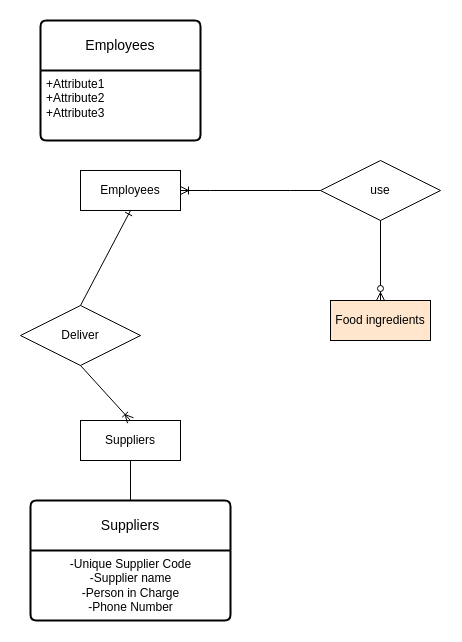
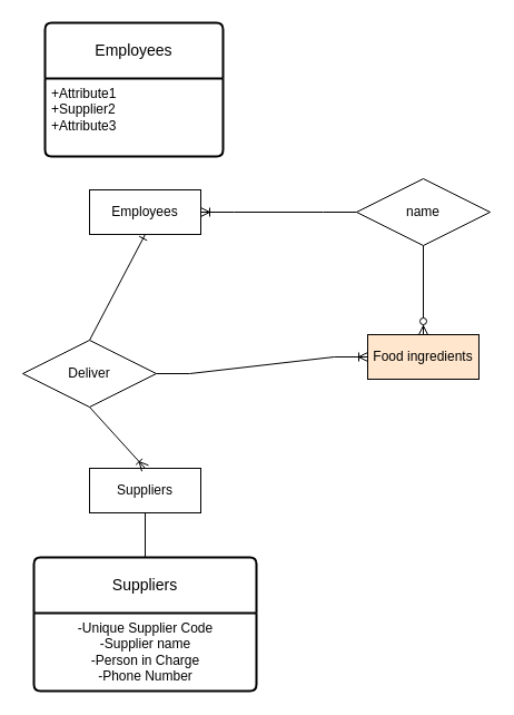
  <mxCell id="0" />
  <mxCell id="1" parent="0" />
  <mxCell id="2" value="Employees" style="whiteSpace=wrap;html=1;align=center;" vertex="1" parent="1"><mxGeometry x="80" y="170" width="100" height="40" as="geometry" /></mxCell>
  <mxCell id="3" value="Suppliers" style="whiteSpace=wrap;html=1;align=center;" vertex="1" parent="1"><mxGeometry x="80" y="420" width="100" height="40" as="geometry" /></mxCell>
  <mxCell id="4" value="Food ingredients" style="whiteSpace=wrap;html=1;align=center;fillColor=#ffe6cc;" vertex="1" parent="1"><mxGeometry x="330" y="300" width="100" height="40" as="geometry" /></mxCell>
  <mxCell id="5" value="Deliver" style="shape=rhombus;perimeter=rhombusPerimeter;whiteSpace=wrap;html=1;align=center;" vertex="1" parent="1"><mxGeometry x="20" y="305" width="120" height="60" as="geometry" /></mxCell>
  <mxCell id="6" value="" style="fontSize=12;html=1;endArrow=ERone;endFill=1;rounded=0;exitX=0.5;exitY=0;exitDx=0;exitDy=0;entryX=0.5;entryY=1;entryDx=0;entryDy=0;" edge="1" parent="1" source="5" target="2"><mxGeometry width="100" height="100" relative="1" as="geometry"><mxPoint x="230" y="380" as="sourcePoint" /><mxPoint x="330" y="280" as="targetPoint" /><Array as="points" /></mxGeometry></mxCell>
- <mxCell id="7" value="use" style="shape=rhombus;perimeter=rhombusPerimeter;whiteSpace=wrap;html=1;align=center;" vertex="1" parent="1"><mxGeometry x="320" y="160" width="120" height="60" as="geometry" /></mxCell>
+ <mxCell id="7" value="name" style="shape=rhombus;perimeter=rhombusPerimeter;whiteSpace=wrap;html=1;align=center;" vertex="1" parent="1"><mxGeometry x="320" y="160" width="120" height="60" as="geometry" /></mxCell>
  <mxCell id="8" value="Suppliers" style="swimlane;childLayout=stackLayout;horizontal=1;startSize=50;horizontalStack=0;rounded=1;fontSize=14;fontStyle=0;strokeWidth=2;resizeParent=0;resizeLast=1;shadow=0;dashed=0;align=center;arcSize=4;whiteSpace=wrap;html=1;" vertex="1" parent="1"><mxGeometry x="30" y="500" width="200" height="120" as="geometry"><mxRectangle x="160" y="480" width="80" height="50" as="alternateBounds" /></mxGeometry></mxCell>
  <mxCell id="9" value="-Unique Supplier Code&lt;div&gt;-Supplier name&lt;/div&gt;&lt;div&gt;-Person in Charge&lt;/div&gt;&lt;div&gt;-Phone Number&lt;/div&gt;" style="text;html=1;align=center;verticalAlign=middle;resizable=0;points=[];autosize=1;strokeColor=none;fillColor=none;" vertex="1" parent="8"><mxGeometry y="50" width="200" height="70" as="geometry" /></mxCell>
  <mxCell id="10" value="" style="fontSize=12;html=1;endArrow=ERoneToMany;rounded=0;exitX=0.5;exitY=1;exitDx=0;exitDy=0;entryX=0.5;entryY=0;entryDx=0;entryDy=0;" edge="1" parent="1" source="5" target="3"><mxGeometry width="100" height="100" relative="1" as="geometry"><mxPoint x="190" y="470" as="sourcePoint" /><mxPoint x="290" y="370" as="targetPoint" /></mxGeometry></mxCell>
  <mxCell id="11" value="" style="endArrow=none;html=1;rounded=0;exitX=0.5;exitY=1;exitDx=0;exitDy=0;entryX=0.5;entryY=0;entryDx=0;entryDy=0;" edge="1" parent="1" source="3" target="8"><mxGeometry relative="1" as="geometry"><mxPoint x="210" y="480" as="sourcePoint" /><mxPoint x="370" y="480" as="targetPoint" /></mxGeometry></mxCell>
  <mxCell id="12" value="Employees" style="swimlane;childLayout=stackLayout;horizontal=1;startSize=50;horizontalStack=0;rounded=1;fontSize=14;fontStyle=0;strokeWidth=2;resizeParent=0;resizeLast=1;shadow=0;dashed=0;align=center;arcSize=4;whiteSpace=wrap;html=1;" vertex="1" parent="1"><mxGeometry x="40" width="160" height="120" as="geometry" y="20" /></mxCell>
- <mxCell id="13" value="+Attribute1&#10;+Attribute2&#10;+Attribute3" style="align=left;strokeColor=none;fillColor=none;spacingLeft=4;fontSize=12;verticalAlign=top;resizable=0;rotatable=0;part=1;html=1;" vertex="1" parent="12"><mxGeometry y="50" width="160" height="70" as="geometry" /></mxCell>
+ <mxCell id="13" value="+Attribute1&#10;+Supplier2&#10;+Attribute3" style="align=left;strokeColor=none;fillColor=none;spacingLeft=4;fontSize=12;verticalAlign=top;resizable=0;rotatable=0;part=1;html=1;" vertex="1" parent="12"><mxGeometry y="50" width="160" height="70" as="geometry" /></mxCell>
+ <mxCell id="14" value="" style="edgeStyle=entityRelationEdgeStyle;fontSize=12;html=1;endArrow=ERoneToMany;rounded=0;entryX=0;entryY=0.5;entryDx=0;entryDy=0;exitX=1;exitY=0.5;exitDx=0;exitDy=0;" edge="1" parent="1" source="5" target="4"><mxGeometry width="100" height="100" relative="1" as="geometry"><mxPoint x="340" y="370" as="sourcePoint" /><mxPoint x="440" y="270" as="targetPoint" /></mxGeometry></mxCell>
  <mxCell id="15" value="" style="fontSize=12;html=1;endArrow=ERzeroToMany;endFill=1;rounded=0;exitX=0.5;exitY=1;exitDx=0;exitDy=0;entryX=0.5;entryY=0;entryDx=0;entryDy=0;" edge="1" parent="1" source="7" target="4"><mxGeometry width="100" height="100" relative="1" as="geometry"><mxPoint x="460" y="290" as="sourcePoint" /><mxPoint x="560" y="190" as="targetPoint" /></mxGeometry></mxCell>
  <mxCell id="16" value="" style="edgeStyle=entityRelationEdgeStyle;fontSize=12;html=1;endArrow=ERoneToMany;rounded=0;entryX=1;entryY=0.5;entryDx=0;entryDy=0;exitX=0;exitY=0.5;exitDx=0;exitDy=0;" edge="1" parent="1" source="7" target="2"><mxGeometry width="100" height="100" relative="1" as="geometry"><mxPoint x="190" y="310" as="sourcePoint" /><mxPoint x="290" y="210" as="targetPoint" /></mxGeometry></mxCell>
